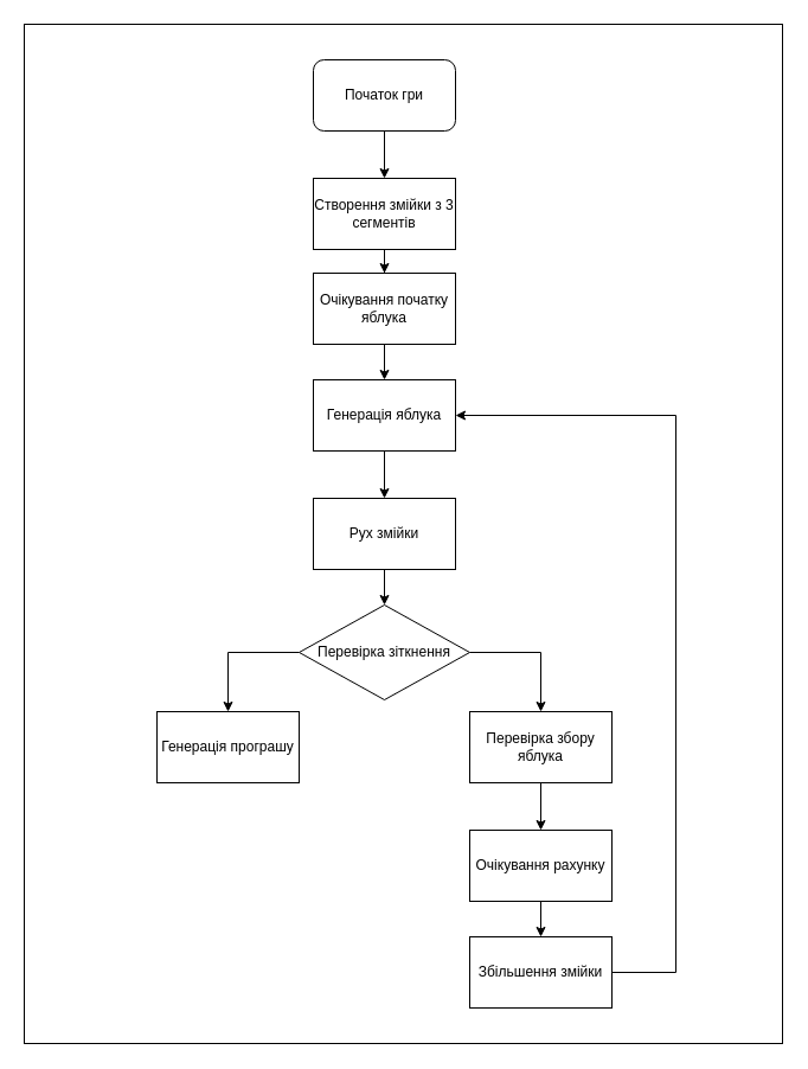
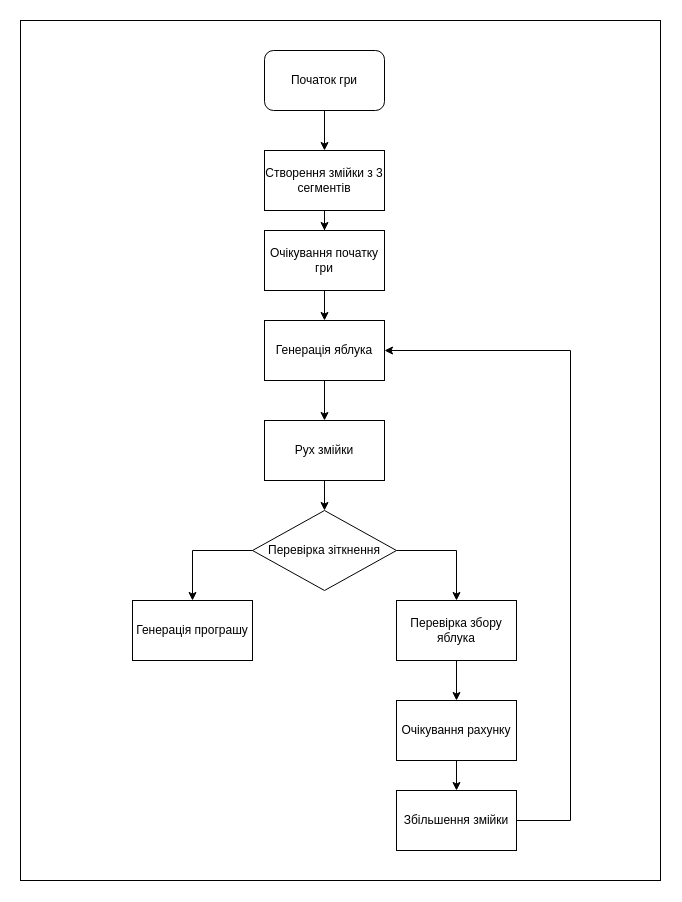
  <mxCell id="0" />
  <mxCell id="1" parent="0" />
  <mxCell id="2" value="" style="rounded=0;whiteSpace=wrap;html=1;" vertex="1" parent="1"><mxGeometry x="20" y="20" width="640" height="860" as="geometry" /></mxCell>
  <mxCell id="3" style="edgeStyle=orthogonalEdgeStyle;rounded=0;orthogonalLoop=1;jettySize=auto;html=1;" parent="1" source="4" target="6" edge="1"><mxGeometry relative="1" as="geometry" /></mxCell>
  <mxCell id="4" value="&lt;font style=&quot;vertical-align: inherit;&quot;&gt;&lt;font style=&quot;vertical-align: inherit;&quot;&gt;Початок гри&lt;/font&gt;&lt;/font&gt;" style="rounded=1;whiteSpace=wrap;html=1;" parent="1" vertex="1"><mxGeometry x="264" y="50" width="120" height="60" as="geometry" /></mxCell>
  <mxCell id="5" style="edgeStyle=orthogonalEdgeStyle;rounded=0;orthogonalLoop=1;jettySize=auto;html=1;entryX=0.5;entryY=0;entryDx=0;entryDy=0;" parent="1" source="6" target="10" edge="1"><mxGeometry relative="1" as="geometry" /></mxCell>
  <mxCell id="6" value="&lt;font style=&quot;vertical-align: inherit;&quot;&gt;&lt;font style=&quot;vertical-align: inherit;&quot;&gt;Створення змійки з 3 сегментів&lt;/font&gt;&lt;/font&gt;" style="rounded=0;whiteSpace=wrap;html=1;" parent="1" vertex="1"><mxGeometry x="264" y="150" width="120" height="60" as="geometry" /></mxCell>
  <mxCell id="7" style="edgeStyle=orthogonalEdgeStyle;rounded=0;orthogonalLoop=1;jettySize=auto;html=1;entryX=0.5;entryY=0;entryDx=0;entryDy=0;" parent="1" source="8" target="12" edge="1"><mxGeometry relative="1" as="geometry" /></mxCell>
  <mxCell id="8" value="&lt;font style=&quot;vertical-align: inherit;&quot;&gt;&lt;font style=&quot;vertical-align: inherit;&quot;&gt;Генерація яблука&lt;/font&gt;&lt;/font&gt;" style="rounded=0;whiteSpace=wrap;html=1;" parent="1" vertex="1"><mxGeometry x="264" y="320" width="120" height="60" as="geometry" /></mxCell>
  <mxCell id="9" style="edgeStyle=orthogonalEdgeStyle;rounded=0;orthogonalLoop=1;jettySize=auto;html=1;entryX=0.5;entryY=0;entryDx=0;entryDy=0;" parent="1" source="10" target="8" edge="1"><mxGeometry relative="1" as="geometry" /></mxCell>
- <mxCell id="10" value="&lt;font style=&quot;vertical-align: inherit;&quot;&gt;&lt;font style=&quot;vertical-align: inherit;&quot;&gt;Очікування початку яблука&lt;/font&gt;&lt;/font&gt;" style="rounded=0;whiteSpace=wrap;html=1;" parent="1" vertex="1"><mxGeometry x="264" y="230" width="120" height="60" as="geometry" /></mxCell>
+ <mxCell id="10" value="&lt;font style=&quot;vertical-align: inherit;&quot;&gt;&lt;font style=&quot;vertical-align: inherit;&quot;&gt;Очікування початку гри&lt;/font&gt;&lt;/font&gt;" style="rounded=0;whiteSpace=wrap;html=1;" parent="1" vertex="1"><mxGeometry x="264" y="230" width="120" height="60" as="geometry" /></mxCell>
  <mxCell id="11" style="edgeStyle=orthogonalEdgeStyle;rounded=0;orthogonalLoop=1;jettySize=auto;html=1;entryX=0.5;entryY=0;entryDx=0;entryDy=0;" parent="1" source="12" target="16" edge="1"><mxGeometry relative="1" as="geometry" /></mxCell>
  <mxCell id="12" value="&lt;font style=&quot;vertical-align: inherit;&quot;&gt;&lt;font style=&quot;vertical-align: inherit;&quot;&gt;Рух змійки&lt;/font&gt;&lt;/font&gt;" style="rounded=0;whiteSpace=wrap;html=1;" parent="1" vertex="1"><mxGeometry x="264" y="420" width="120" height="60" as="geometry" /></mxCell>
  <mxCell id="13" value="&lt;font style=&quot;vertical-align: inherit;&quot;&gt;&lt;font style=&quot;vertical-align: inherit;&quot;&gt;Генерація програшу&lt;/font&gt;&lt;/font&gt;" style="rounded=0;whiteSpace=wrap;html=1;" parent="1" vertex="1"><mxGeometry x="132" y="600" width="120" height="60" as="geometry" /></mxCell>
  <mxCell id="14" style="edgeStyle=orthogonalEdgeStyle;rounded=0;orthogonalLoop=1;jettySize=auto;html=1;entryX=0.5;entryY=0;entryDx=0;entryDy=0;" parent="1" source="16" target="13" edge="1"><mxGeometry relative="1" as="geometry"><mxPoint x="170" y="560" as="targetPoint" /><Array as="points"><mxPoint x="192" y="550" /></Array></mxGeometry></mxCell>
  <mxCell id="15" style="edgeStyle=orthogonalEdgeStyle;rounded=0;orthogonalLoop=1;jettySize=auto;html=1;entryX=0.5;entryY=0;entryDx=0;entryDy=0;exitX=1;exitY=0.5;exitDx=0;exitDy=0;" parent="1" source="16" target="18" edge="1"><mxGeometry relative="1" as="geometry"><Array as="points"><mxPoint x="456" y="550" /></Array></mxGeometry></mxCell>
  <mxCell id="16" value="&lt;font style=&quot;vertical-align: inherit;&quot;&gt;&lt;font style=&quot;vertical-align: inherit;&quot;&gt;Перевірка зіткнення&lt;/font&gt;&lt;/font&gt;" style="rhombus;whiteSpace=wrap;html=1;" parent="1" vertex="1"><mxGeometry x="252" y="510" width="144" height="80" as="geometry" /></mxCell>
  <mxCell id="17" style="edgeStyle=orthogonalEdgeStyle;rounded=0;orthogonalLoop=1;jettySize=auto;html=1;entryX=0.5;entryY=0;entryDx=0;entryDy=0;" parent="1" source="18" target="20" edge="1"><mxGeometry relative="1" as="geometry" /></mxCell>
  <mxCell id="18" value="&lt;font style=&quot;vertical-align: inherit;&quot;&gt;&lt;font style=&quot;vertical-align: inherit;&quot;&gt;Перевірка збору яблука&lt;/font&gt;&lt;/font&gt;" style="rounded=0;whiteSpace=wrap;html=1;" parent="1" vertex="1"><mxGeometry x="396" y="600" width="120" height="60" as="geometry" /></mxCell>
  <mxCell id="19" style="edgeStyle=orthogonalEdgeStyle;rounded=0;orthogonalLoop=1;jettySize=auto;html=1;entryX=0.5;entryY=0;entryDx=0;entryDy=0;" parent="1" source="20" target="22" edge="1"><mxGeometry relative="1" as="geometry" /></mxCell>
  <mxCell id="20" value="&lt;font style=&quot;vertical-align: inherit;&quot;&gt;&lt;font style=&quot;vertical-align: inherit;&quot;&gt;Очікування рахунку&lt;/font&gt;&lt;/font&gt;" style="rounded=0;whiteSpace=wrap;html=1;" parent="1" vertex="1"><mxGeometry x="396" y="700" width="120" height="60" as="geometry" /></mxCell>
  <mxCell id="21" style="edgeStyle=orthogonalEdgeStyle;rounded=0;orthogonalLoop=1;jettySize=auto;html=1;entryX=1;entryY=0.5;entryDx=0;entryDy=0;" parent="1" source="22" target="8" edge="1"><mxGeometry relative="1" as="geometry"><mxPoint x="600" y="380" as="targetPoint" /><Array as="points"><mxPoint x="570" y="820" /><mxPoint x="570" y="350" /></Array></mxGeometry></mxCell>
  <mxCell id="22" value="&lt;font style=&quot;vertical-align: inherit;&quot;&gt;&lt;font style=&quot;vertical-align: inherit;&quot;&gt;Збільшення змійки&lt;/font&gt;&lt;/font&gt;" style="rounded=0;whiteSpace=wrap;html=1;" parent="1" vertex="1"><mxGeometry x="396" y="790" width="120" height="60" as="geometry" /></mxCell>
